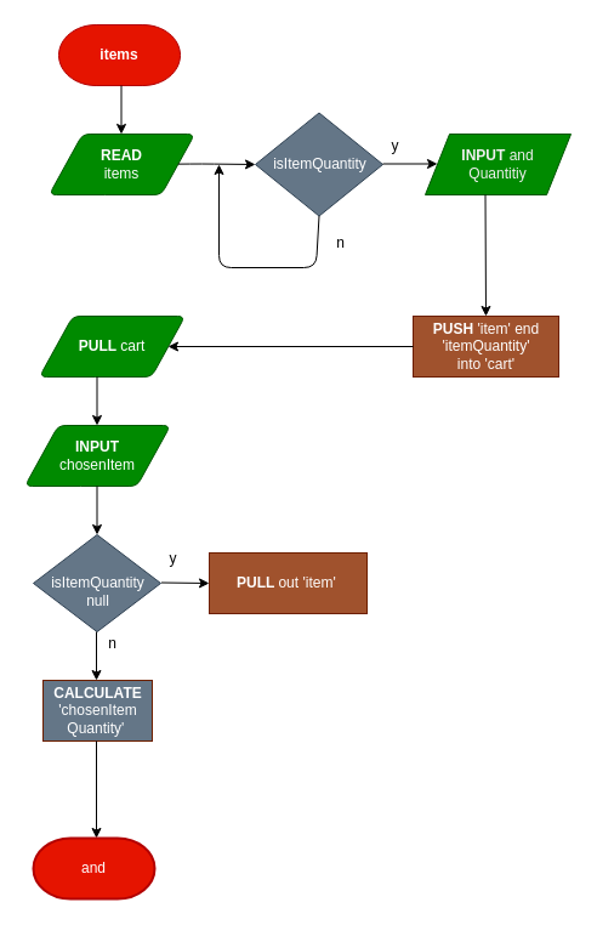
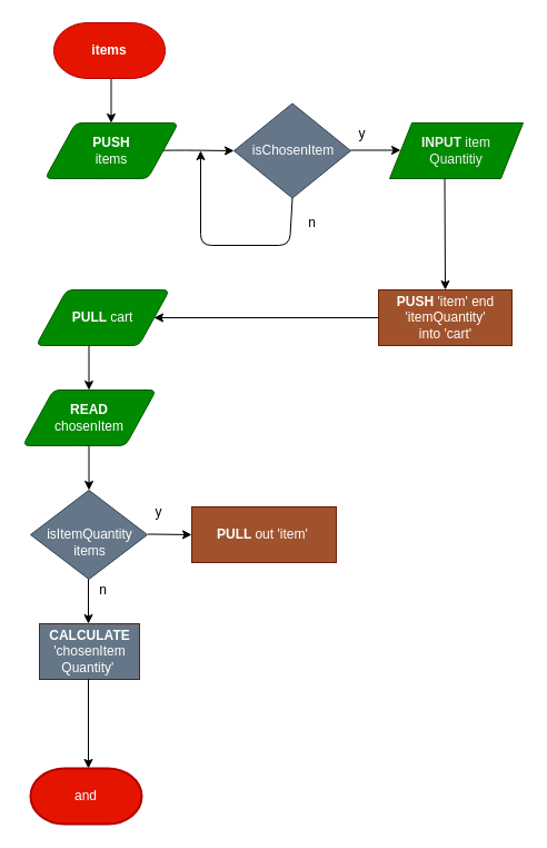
  <mxCell id="0" />
  <mxCell id="1" parent="0" />
  <mxCell id="2" value="&lt;b&gt;items&lt;/b&gt;" style="strokeWidth=1;html=1;shape=mxgraph.flowchart.terminator;whiteSpace=wrap;fillColor=#e51400;strokeColor=#B20000;fontColor=#ffffff;" vertex="1" parent="1"><mxGeometry x="48" y="20" width="100" height="50" as="geometry" /></mxCell>
  <mxCell id="3" value="&lt;b&gt;PULL &lt;/b&gt;cart" style="shape=parallelogram;html=1;strokeWidth=1;perimeter=parallelogramPerimeter;whiteSpace=wrap;rounded=1;arcSize=12;size=0.23;fillColor=#008a00;fontColor=#ffffff;strokeColor=#005700;" vertex="1" parent="1"><mxGeometry x="32" y="260" width="120" height="50" as="geometry" /></mxCell>
  <mxCell id="4" value="" style="endArrow=classic;html=1;strokeWidth=1;" edge="1" parent="1"><mxGeometry width="50" height="50" relative="1" as="geometry"><mxPoint x="99.5" y="70" as="sourcePoint" /><mxPoint x="99.5" y="110" as="targetPoint" /></mxGeometry></mxCell>
- <mxCell id="5" value="&lt;b&gt;READ &lt;/b&gt;&lt;br&gt;items" style="shape=parallelogram;html=1;strokeWidth=1;perimeter=parallelogramPerimeter;whiteSpace=wrap;rounded=1;arcSize=12;size=0.23;fillColor=#008a00;fontColor=#ffffff;strokeColor=#005700;" vertex="1" parent="1"><mxGeometry x="40" y="110" width="120" height="50" as="geometry" /></mxCell>
- <mxCell id="6" value="isItemQuantity" style="shape=rhombus;html=1;dashed=0;whitespace=wrap;perimeter=rhombusPerimeter;fillColor=#647687;fontColor=#ffffff;strokeColor=#314354;strokeWidth=1;" vertex="1" parent="1"><mxGeometry x="210" y="92.5" width="105" height="85" as="geometry" /></mxCell>
+ <mxCell id="5" value="&lt;b&gt;PUSH &lt;/b&gt;&lt;br&gt;items" style="shape=parallelogram;html=1;strokeWidth=1;perimeter=parallelogramPerimeter;whiteSpace=wrap;rounded=1;arcSize=12;size=0.23;fillColor=#008a00;fontColor=#ffffff;strokeColor=#005700;" vertex="1" parent="1"><mxGeometry x="40" y="110" width="120" height="50" as="geometry" /></mxCell>
+ <mxCell id="6" value="isChosenItem" style="shape=rhombus;html=1;dashed=0;whitespace=wrap;perimeter=rhombusPerimeter;fillColor=#647687;fontColor=#ffffff;strokeColor=#314354;strokeWidth=1;" vertex="1" parent="1"><mxGeometry x="210" y="92.5" width="105" height="85" as="geometry" /></mxCell>
  <mxCell id="7" value="" style="endArrow=classic;html=1;strokeWidth=1;" edge="1" parent="1" source="5"><mxGeometry width="50" height="50" relative="1" as="geometry"><mxPoint x="148" y="134.5" as="sourcePoint" /><mxPoint x="210" y="135" as="targetPoint" /><Array as="points"><mxPoint x="166" y="134.5" /></Array></mxGeometry></mxCell>
  <mxCell id="8" value="n" style="text;html=1;align=center;verticalAlign=middle;resizable=0;points=[];autosize=1;strokeColor=none;fillColor=none;strokeWidth=1;" vertex="1" parent="1"><mxGeometry x="270" y="190" width="20" height="20" as="geometry" /></mxCell>
  <mxCell id="9" value="&lt;b&gt;PUSH &lt;/b&gt;'item' end&lt;br&gt;'itemQuantity'&lt;br&gt;into 'cart'" style="html=1;dashed=0;whitespace=wrap;fillColor=#a0522d;fontColor=#ffffff;strokeColor=#6D1F00;strokeWidth=1;" vertex="1" parent="1"><mxGeometry x="340" y="260" width="120" height="50" as="geometry" /></mxCell>
  <mxCell id="10" value="" style="endArrow=classic;html=1;strokeWidth=1;" edge="1" parent="1"><mxGeometry width="50" height="50" relative="1" as="geometry"><mxPoint x="315" y="134.5" as="sourcePoint" /><mxPoint x="360" y="134.5" as="targetPoint" /></mxGeometry></mxCell>
  <mxCell id="11" value="" style="endArrow=classic;html=1;exitX=0.5;exitY=1;exitDx=0;exitDy=0;strokeWidth=1;" edge="1" parent="1" source="6"><mxGeometry width="50" height="50" relative="1" as="geometry"><mxPoint x="260" y="180" as="sourcePoint" /><mxPoint x="180" y="135" as="targetPoint" /><Array as="points"><mxPoint x="260" y="220" /><mxPoint x="180" y="220" /></Array></mxGeometry></mxCell>
- <mxCell id="12" value="&lt;br&gt;isItemQuantity&lt;br&gt;null" style="shape=rhombus;html=1;dashed=0;whitespace=wrap;perimeter=rhombusPerimeter;fillColor=#647687;fontColor=#ffffff;strokeColor=#314354;strokeWidth=1;" vertex="1" parent="1"><mxGeometry x="27" y="440" width="105" height="80" as="geometry" /></mxCell>
- <mxCell id="13" value="&lt;span style=&quot;color: rgb(240 , 240 , 240) ; font-family: &amp;#34;helvetica&amp;#34; ; font-size: 12px ; font-style: normal ; letter-spacing: normal ; text-align: center ; text-indent: 0px ; text-transform: none ; word-spacing: 0px ; display: inline ; float: none&quot;&gt;&lt;b&gt;INPUT &lt;/b&gt;&lt;/span&gt;&lt;span style=&quot;color: rgb(240 , 240 , 240) ; font-family: &amp;#34;helvetica&amp;#34; ; font-size: 12px ; font-style: normal ; font-weight: 400 ; letter-spacing: normal ; text-align: center ; text-indent: 0px ; text-transform: none ; word-spacing: 0px ; display: inline ; float: none&quot;&gt;and&lt;/span&gt;&lt;br style=&quot;color: rgb(240 , 240 , 240) ; font-family: &amp;#34;helvetica&amp;#34; ; font-size: 12px ; font-style: normal ; font-weight: 400 ; letter-spacing: normal ; text-align: center ; text-indent: 0px ; text-transform: none ; word-spacing: 0px&quot;&gt;&lt;span style=&quot;color: rgb(240 , 240 , 240) ; font-family: &amp;#34;helvetica&amp;#34; ; font-size: 12px ; font-style: normal ; font-weight: 400 ; letter-spacing: normal ; text-align: center ; text-indent: 0px ; text-transform: none ; word-spacing: 0px ; display: inline ; float: none&quot;&gt;Quantitiy&lt;/span&gt;" style="shape=parallelogram;perimeter=parallelogramPerimeter;whiteSpace=wrap;html=1;fixedSize=1;fillColor=#008a00;fontColor=#ffffff;strokeColor=#005700;strokeWidth=1;" vertex="1" parent="1"><mxGeometry x="350" y="110" width="120" height="50" as="geometry" /></mxCell>
+ <mxCell id="12" value="&lt;br&gt;isItemQuantity&lt;br&gt;items" style="shape=rhombus;html=1;dashed=0;whitespace=wrap;perimeter=rhombusPerimeter;fillColor=#647687;fontColor=#ffffff;strokeColor=#314354;strokeWidth=1;" vertex="1" parent="1"><mxGeometry x="27" y="440" width="105" height="80" as="geometry" /></mxCell>
+ <mxCell id="13" value="&lt;span style=&quot;color: rgb(240 , 240 , 240) ; font-family: &amp;#34;helvetica&amp;#34; ; font-size: 12px ; font-style: normal ; letter-spacing: normal ; text-align: center ; text-indent: 0px ; text-transform: none ; word-spacing: 0px ; display: inline ; float: none&quot;&gt;&lt;b&gt;INPUT &lt;/b&gt;&lt;/span&gt;&lt;span style=&quot;color: rgb(240 , 240 , 240) ; font-family: &amp;#34;helvetica&amp;#34; ; font-size: 12px ; font-style: normal ; font-weight: 400 ; letter-spacing: normal ; text-align: center ; text-indent: 0px ; text-transform: none ; word-spacing: 0px ; display: inline ; float: none&quot;&gt;item&lt;/span&gt;&lt;br style=&quot;color: rgb(240 , 240 , 240) ; font-family: &amp;#34;helvetica&amp;#34; ; font-size: 12px ; font-style: normal ; font-weight: 400 ; letter-spacing: normal ; text-align: center ; text-indent: 0px ; text-transform: none ; word-spacing: 0px&quot;&gt;&lt;span style=&quot;color: rgb(240 , 240 , 240) ; font-family: &amp;#34;helvetica&amp;#34; ; font-size: 12px ; font-style: normal ; font-weight: 400 ; letter-spacing: normal ; text-align: center ; text-indent: 0px ; text-transform: none ; word-spacing: 0px ; display: inline ; float: none&quot;&gt;Quantitiy&lt;/span&gt;" style="shape=parallelogram;perimeter=parallelogramPerimeter;whiteSpace=wrap;html=1;fixedSize=1;fillColor=#008a00;fontColor=#ffffff;strokeColor=#005700;strokeWidth=1;" vertex="1" parent="1"><mxGeometry x="350" y="110" width="120" height="50" as="geometry" /></mxCell>
  <mxCell id="14" value="" style="endArrow=classic;html=1;strokeWidth=1;" edge="1" parent="1"><mxGeometry width="50" height="50" relative="1" as="geometry"><mxPoint x="399.5" y="160" as="sourcePoint" /><mxPoint x="400" y="260" as="targetPoint" /></mxGeometry></mxCell>
  <mxCell id="15" value="&lt;b&gt;PULL &lt;/b&gt;out 'item'&amp;nbsp;" style="html=1;dashed=0;whitespace=wrap;fillColor=#a0522d;fontColor=#ffffff;strokeColor=#6D1F00;strokeWidth=1;" vertex="1" parent="1"><mxGeometry x="172" y="455" width="130" height="50" as="geometry" /></mxCell>
  <mxCell id="16" value="" style="endArrow=classic;html=1;strokeWidth=1;" edge="1" parent="1"><mxGeometry width="50" height="50" relative="1" as="geometry"><mxPoint x="79.5" y="310" as="sourcePoint" /><mxPoint x="79.5" y="350" as="targetPoint" /></mxGeometry></mxCell>
  <mxCell id="17" value="y&lt;br&gt;" style="text;html=1;align=center;verticalAlign=middle;resizable=0;points=[];autosize=1;strokeColor=none;fillColor=none;strokeWidth=1;" vertex="1" parent="1"><mxGeometry x="132" y="450" width="20" height="20" as="geometry" /></mxCell>
  <mxCell id="18" value="n" style="text;html=1;align=center;verticalAlign=middle;resizable=0;points=[];autosize=1;strokeColor=none;fillColor=none;strokeWidth=1;" vertex="1" parent="1"><mxGeometry x="82" y="520" width="20" height="20" as="geometry" /></mxCell>
- <mxCell id="19" value="&lt;b&gt;INPUT &lt;/b&gt;&lt;br&gt;chosenItem" style="shape=parallelogram;html=1;strokeWidth=1;perimeter=parallelogramPerimeter;whiteSpace=wrap;rounded=1;arcSize=12;size=0.23;fillColor=#008a00;fontColor=#ffffff;strokeColor=#005700;" vertex="1" parent="1"><mxGeometry x="20" y="350" width="120" height="50" as="geometry" /></mxCell>
+ <mxCell id="19" value="&lt;b&gt;READ &lt;/b&gt;&lt;br&gt;chosenItem" style="shape=parallelogram;html=1;strokeWidth=1;perimeter=parallelogramPerimeter;whiteSpace=wrap;rounded=1;arcSize=12;size=0.23;fillColor=#008a00;fontColor=#ffffff;strokeColor=#005700;" vertex="1" parent="1"><mxGeometry x="20" y="350" width="120" height="50" as="geometry" /></mxCell>
  <mxCell id="20" value="" style="endArrow=classic;html=1;strokeWidth=1;" edge="1" parent="1"><mxGeometry width="50" height="50" relative="1" as="geometry"><mxPoint x="79.5" y="400" as="sourcePoint" /><mxPoint x="79.5" y="440" as="targetPoint" /></mxGeometry></mxCell>
  <mxCell id="21" value="" style="endArrow=classic;html=1;entryX=0;entryY=0.5;entryDx=0;entryDy=0;strokeWidth=1;" edge="1" parent="1" target="15"><mxGeometry width="50" height="50" relative="1" as="geometry"><mxPoint x="132.5" y="479.5" as="sourcePoint" /><mxPoint x="165" y="479.5" as="targetPoint" /></mxGeometry></mxCell>
  <mxCell id="22" value="" style="endArrow=classic;html=1;strokeWidth=1;" edge="1" parent="1"><mxGeometry width="50" height="50" relative="1" as="geometry"><mxPoint x="79" y="520" as="sourcePoint" /><mxPoint x="79" y="560" as="targetPoint" /></mxGeometry></mxCell>
  <mxCell id="23" value="&lt;b&gt;CALCULATE&lt;/b&gt;&lt;br&gt;'chosenItem&lt;br&gt;Quantity'&amp;nbsp;" style="html=1;dashed=0;whitespace=wrap;fillColor=#647687;fontColor=#ffffff;strokeColor=#6D1F00;strokeWidth=1;" vertex="1" parent="1"><mxGeometry x="35" y="560" width="90" height="50" as="geometry" /></mxCell>
  <mxCell id="24" value="" style="endArrow=classic;html=1;strokeWidth=1;" edge="1" parent="1"><mxGeometry width="50" height="50" relative="1" as="geometry"><mxPoint x="79" y="610" as="sourcePoint" /><mxPoint x="79" y="690" as="targetPoint" /><Array as="points" /></mxGeometry></mxCell>
  <mxCell id="25" value="and" style="strokeWidth=2;html=1;shape=mxgraph.flowchart.terminator;whiteSpace=wrap;fillColor=#e51400;fontColor=#ffffff;strokeColor=#B20000;" vertex="1" parent="1"><mxGeometry x="27" y="690" width="100" height="50" as="geometry" /></mxCell>
  <mxCell id="26" value="y" style="text;html=1;align=center;verticalAlign=middle;resizable=0;points=[];autosize=1;strokeColor=none;fillColor=none;strokeWidth=1;" vertex="1" parent="1"><mxGeometry x="315" y="110" width="20" height="20" as="geometry" /></mxCell>
  <mxCell id="27" value="" style="endArrow=classic;html=1;exitX=0;exitY=0.5;exitDx=0;exitDy=0;strokeWidth=1;" edge="1" parent="1" source="9"><mxGeometry width="50" height="50" relative="1" as="geometry"><mxPoint x="230" y="390" as="sourcePoint" /><mxPoint x="138" y="285" as="targetPoint" /></mxGeometry></mxCell>
